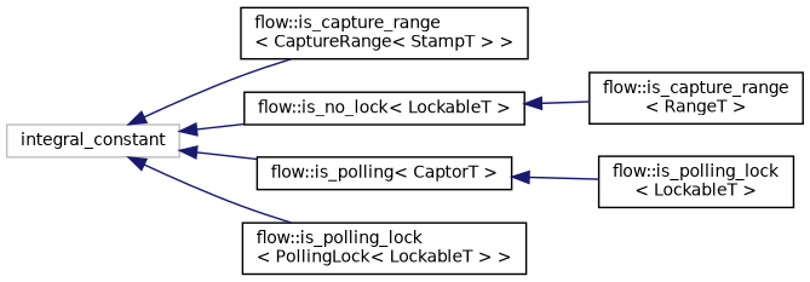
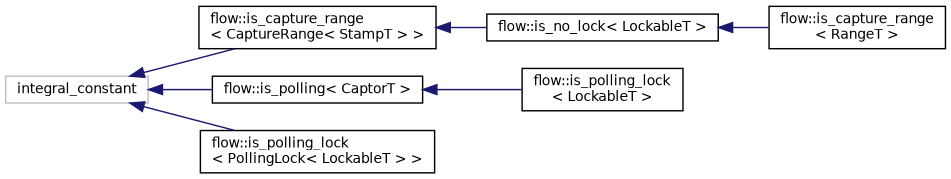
  digraph {
    rankdir=LR
    node [color=black fillcolor=white fontname=Helvetica fontsize=10 shape=record style=filled]
    edge [color=midnightblue dir=back fontname=Helvetica fontsize=10 labelfontname=Helvetica labelfontsize=10 style=solid]
    n1 [color=grey75 height=0.2 label=integral_constant width=0.4]
    n2 [height=0.2 label="flow::is_capture_range\l\< CaptureRange\< StampT \> \>" width=0.4]
    n3 [height=0.2 label="flow::is_no_lock\< LockableT \>" width=0.4]
    n4 [height=0.2 label="flow::is_polling\< CaptorT \>" width=0.4]
    n5 [height=0.2 label="flow::is_polling_lock\l\< PollingLock\< LockableT \> \>" width=0.4]
    n6 [height=0.2 label="flow::is_capture_range\l\< RangeT \>" width=0.4]
    n7 [height=0.2 label="flow::is_polling_lock\l\< LockableT \>" width=0.4]
    n1 -> n2
-   n1 -> n3
+   n2 -> n3
    n1 -> n4
    n1 -> n5
    n3 -> n6
    n4 -> n7
  }
